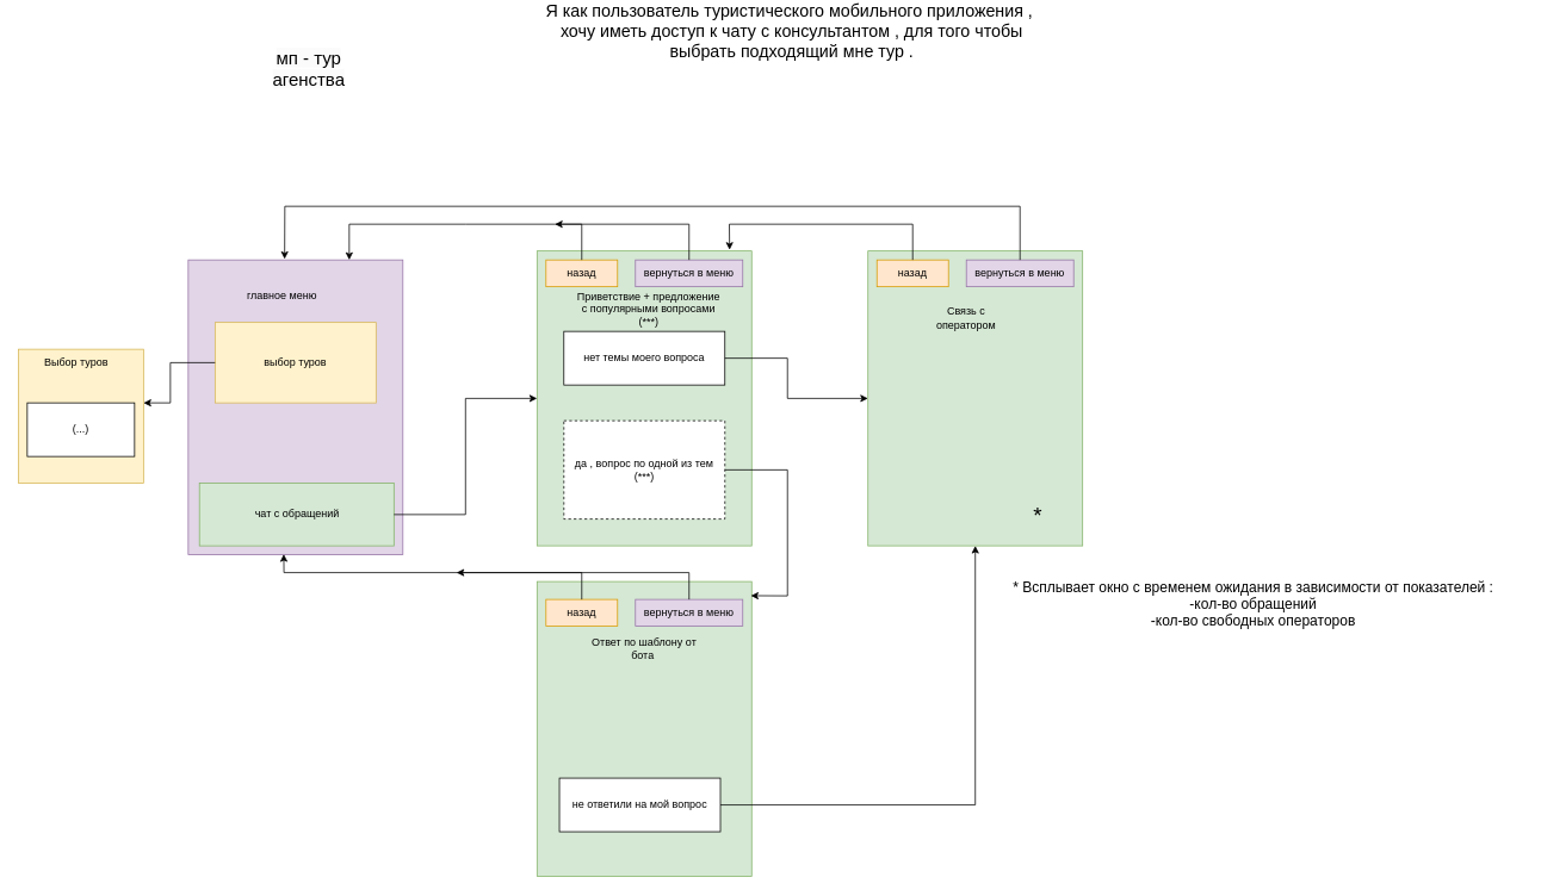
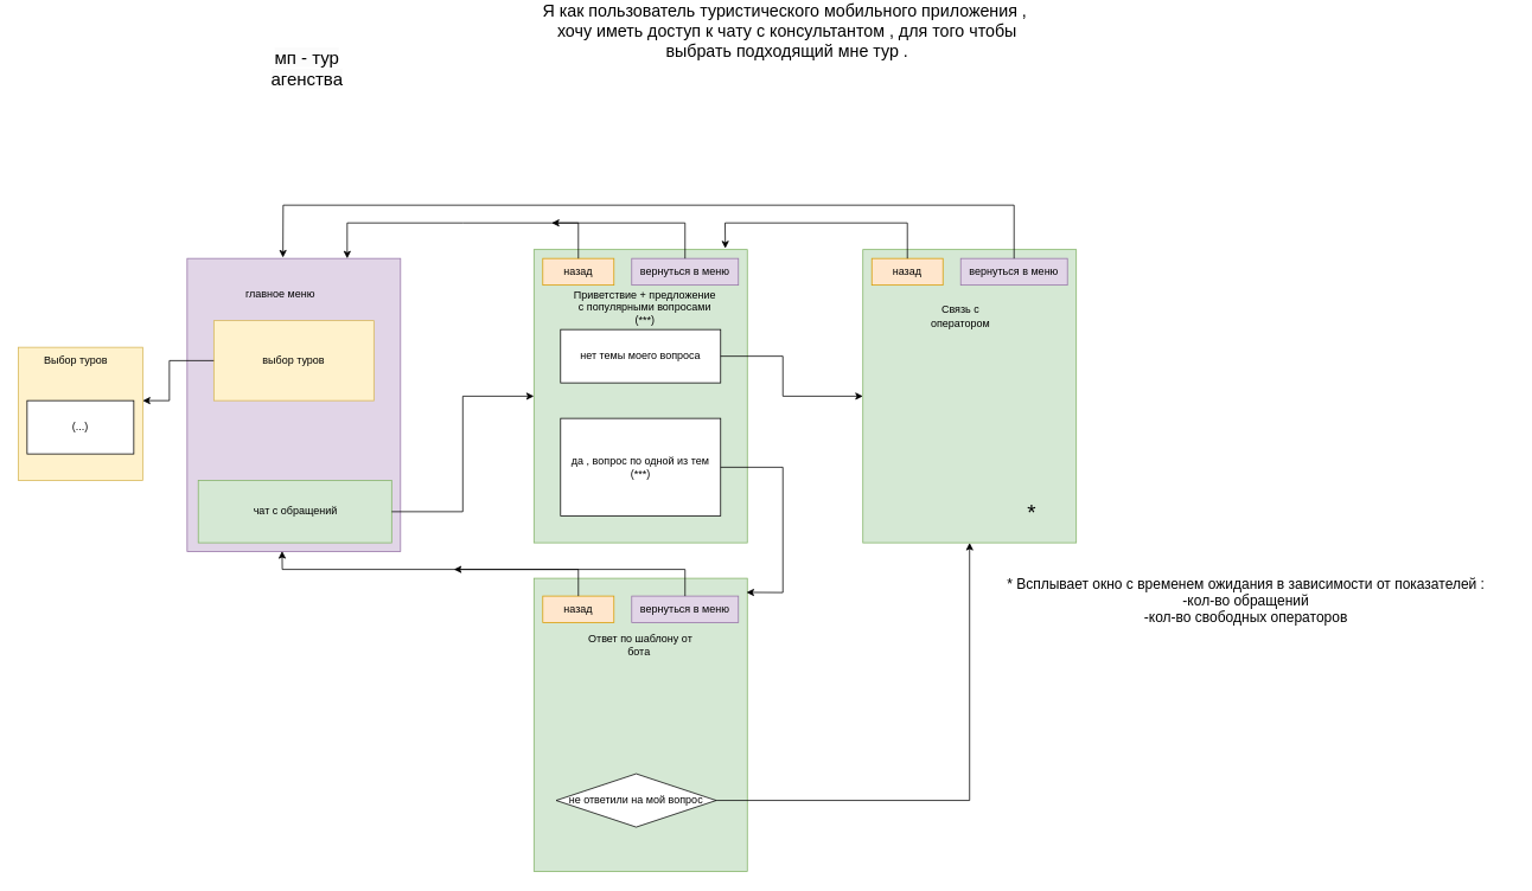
  <mxCell id="0" />
  <mxCell id="1" parent="0" />
  <mxCell id="2" value="" style="rounded=0;whiteSpace=wrap;html=1;fillColor=#e1d5e7;strokeColor=#9673a6;" vertex="1" parent="1"><mxGeometry x="210" y="290" width="240" height="330" as="geometry" /></mxCell>
  <mxCell id="3" value="Я как пользователь туристического мобильного приложения ,&amp;nbsp;&#10;хочу иметь доступ к чату с консультантом , для того чтобы выбрать подходящий мне тур ." style="text;html=1;align=center;verticalAlign=middle;whiteSpace=wrap;rounded=0;fontSize=19;" vertex="1" parent="1"><mxGeometry x="590" y="20" width="590" height="30" as="geometry" /></mxCell>
  <mxCell id="4" value="&lt;span style=&quot;color: rgb(0, 0, 0); font-family: Helvetica; font-size: 20px; font-style: normal; font-variant-ligatures: normal; font-variant-caps: normal; font-weight: 400; letter-spacing: normal; orphans: 2; text-align: center; text-indent: 0px; text-transform: none; widows: 2; word-spacing: 0px; -webkit-text-stroke-width: 0px; white-space: normal; background-color: rgb(251, 251, 251); text-decoration-thickness: initial; text-decoration-style: initial; text-decoration-color: initial; float: none; display: inline !important;&quot;&gt;мп - тур агенства&lt;/span&gt;" style="text;html=1;align=center;verticalAlign=middle;whiteSpace=wrap;rounded=0;fontSize=20;" vertex="1" parent="1"><mxGeometry x="315" y="60" width="60" height="30" as="geometry" /></mxCell>
  <mxCell id="5" value="" style="rounded=0;whiteSpace=wrap;html=1;fillColor=#d5e8d4;strokeColor=#82b366;" vertex="1" parent="1"><mxGeometry x="600" y="280" width="240" height="330" as="geometry" /></mxCell>
  <mxCell id="6" value="" style="rounded=0;whiteSpace=wrap;html=1;fillColor=#d5e8d4;strokeColor=#82b366;" vertex="1" parent="1"><mxGeometry x="970" y="280" width="240" height="330" as="geometry" /></mxCell>
  <mxCell id="7" value="назад" style="rounded=0;whiteSpace=wrap;html=1;fillColor=#ffe6cc;strokeColor=#d79b00;" vertex="1" parent="1"><mxGeometry x="610" y="290" width="80" height="30" as="geometry" /></mxCell>
  <mxCell id="8" value="назад" style="rounded=0;whiteSpace=wrap;html=1;fillColor=#ffe6cc;strokeColor=#d79b00;" vertex="1" parent="1"><mxGeometry x="980" y="290" width="80" height="30" as="geometry" /></mxCell>
  <mxCell id="9" value="вернуться в меню" style="rounded=0;whiteSpace=wrap;html=1;fillColor=#e1d5e7;strokeColor=#9673a6;" vertex="1" parent="1"><mxGeometry x="710" y="290" width="120" height="30" as="geometry" /></mxCell>
  <mxCell id="10" value="вернуться в меню" style="rounded=0;whiteSpace=wrap;html=1;fillColor=#e1d5e7;strokeColor=#9673a6;" vertex="1" parent="1"><mxGeometry x="1080" y="290" width="120" height="30" as="geometry" /></mxCell>
  <mxCell id="11" value="" style="endArrow=classic;html=1;rounded=0;exitX=0.5;exitY=0;exitDx=0;exitDy=0;entryX=0.75;entryY=0;entryDx=0;entryDy=0;" edge="1" parent="1" source="7" target="2"><mxGeometry width="50" height="50" relative="1" as="geometry"><mxPoint x="690" y="470" as="sourcePoint" /><mxPoint x="740" y="420" as="targetPoint" /><Array as="points"><mxPoint x="650" y="250" /><mxPoint x="520" y="250" /><mxPoint x="390" y="250" /></Array></mxGeometry></mxCell>
  <mxCell id="12" value="" style="endArrow=classic;html=1;rounded=0;entryX=0.897;entryY=-0.004;entryDx=0;entryDy=0;exitX=0.5;exitY=0;exitDx=0;exitDy=0;entryPerimeter=0;" edge="1" parent="1" source="8" target="5"><mxGeometry width="50" height="50" relative="1" as="geometry"><mxPoint x="690" y="470" as="sourcePoint" /><mxPoint x="740" y="420" as="targetPoint" /><Array as="points"><mxPoint x="1020" y="250" /><mxPoint x="815" y="250" /></Array></mxGeometry></mxCell>
  <mxCell id="13" value="главное меню" style="text;html=1;align=center;verticalAlign=middle;whiteSpace=wrap;rounded=0;" vertex="1" parent="1"><mxGeometry x="255" y="315" width="120" height="30" as="geometry" /></mxCell>
  <mxCell id="14" value="чат с обращений" style="rounded=0;whiteSpace=wrap;html=1;fillColor=#d5e8d4;strokeColor=#82b366;" vertex="1" parent="1"><mxGeometry x="222.5" y="540" width="217.5" height="70" as="geometry" /></mxCell>
  <mxCell id="15" value="" style="endArrow=classic;html=1;rounded=0;exitX=1;exitY=0.5;exitDx=0;exitDy=0;entryX=0;entryY=0.5;entryDx=0;entryDy=0;" edge="1" parent="1" source="14" target="5"><mxGeometry width="50" height="50" relative="1" as="geometry"><mxPoint x="690" y="470" as="sourcePoint" /><mxPoint x="740" y="420" as="targetPoint" /><Array as="points"><mxPoint x="520" y="575" /><mxPoint x="520" y="445" /></Array></mxGeometry></mxCell>
  <mxCell id="16" value="" style="endArrow=classic;html=1;rounded=0;exitX=0.5;exitY=0;exitDx=0;exitDy=0;" edge="1" parent="1" source="9"><mxGeometry width="50" height="50" relative="1" as="geometry"><mxPoint x="530" y="430" as="sourcePoint" /><mxPoint x="620" y="250" as="targetPoint" /><Array as="points"><mxPoint x="770" y="250" /></Array></mxGeometry></mxCell>
  <mxCell id="17" value="" style="endArrow=classic;html=1;rounded=0;exitX=0.5;exitY=0;exitDx=0;exitDy=0;entryX=0.449;entryY=-0.003;entryDx=0;entryDy=0;entryPerimeter=0;" edge="1" parent="1" source="10" target="2"><mxGeometry width="50" height="50" relative="1" as="geometry"><mxPoint x="870" y="430" as="sourcePoint" /><mxPoint x="250" y="220" as="targetPoint" /><Array as="points"><mxPoint x="1140" y="230" /><mxPoint x="318" y="230" /></Array></mxGeometry></mxCell>
- <mxCell id="18" value="да , вопрос по одной из тем (***)" style="rounded=0;whiteSpace=wrap;html=1;dashed=1;" vertex="1" parent="1"><mxGeometry x="630" y="470" width="180" height="110" as="geometry" /></mxCell>
+ <mxCell id="18" value="да , вопрос по одной из тем (***)" style="rounded=0;whiteSpace=wrap;html=1;" vertex="1" parent="1"><mxGeometry x="630" y="470" width="180" height="110" as="geometry" /></mxCell>
  <mxCell id="19" value="Связь с оператором" style="text;html=1;align=center;verticalAlign=middle;whiteSpace=wrap;rounded=0;" vertex="1" parent="1"><mxGeometry x="1040" y="340" width="80" height="30" as="geometry" /></mxCell>
  <mxCell id="20" value="нет темы моего вопроса" style="rounded=0;whiteSpace=wrap;html=1;" vertex="1" parent="1"><mxGeometry x="630" y="370" width="180" height="60" as="geometry" /></mxCell>
  <mxCell id="21" value="" style="endArrow=classic;html=1;rounded=0;entryX=0;entryY=0.5;entryDx=0;entryDy=0;exitX=1;exitY=0.5;exitDx=0;exitDy=0;" edge="1" parent="1" source="20" target="6"><mxGeometry width="50" height="50" relative="1" as="geometry"><mxPoint x="780" y="510" as="sourcePoint" /><mxPoint x="830" y="460" as="targetPoint" /><Array as="points"><mxPoint x="880" y="400" /><mxPoint x="880" y="445" /></Array></mxGeometry></mxCell>
  <mxCell id="22" value="" style="rounded=0;whiteSpace=wrap;html=1;fillColor=#d5e8d4;strokeColor=#82b366;" vertex="1" parent="1"><mxGeometry x="600" y="650" width="240" height="330" as="geometry" /></mxCell>
  <mxCell id="23" value="Ответ по шаблону от бота&amp;nbsp;" style="text;html=1;align=center;verticalAlign=middle;whiteSpace=wrap;rounded=0;" vertex="1" parent="1"><mxGeometry x="645" y="710" width="150" height="30" as="geometry" /></mxCell>
- <mxCell id="24" value="не ответили на мой вопрос" style="rounded=0;whiteSpace=wrap;html=1;" vertex="1" parent="1"><mxGeometry x="625" y="870" width="180" height="60" as="geometry" /></mxCell>
+ <mxCell id="24" value="не ответили на мой вопрос" style="rhombus;whiteSpace=wrap;html=1;" vertex="1" parent="1"><mxGeometry x="625" y="870" width="180" height="60" as="geometry" /></mxCell>
  <mxCell id="25" value="" style="endArrow=classic;html=1;rounded=0;entryX=0.5;entryY=1;entryDx=0;entryDy=0;exitX=1;exitY=0.5;exitDx=0;exitDy=0;" edge="1" parent="1" source="24" target="6"><mxGeometry width="50" height="50" relative="1" as="geometry"><mxPoint x="610" y="690" as="sourcePoint" /><mxPoint x="660" y="640" as="targetPoint" /><Array as="points"><mxPoint x="1090" y="900" /></Array></mxGeometry></mxCell>
  <mxCell id="26" value="назад" style="rounded=0;whiteSpace=wrap;html=1;fillColor=#ffe6cc;strokeColor=#d79b00;" vertex="1" parent="1"><mxGeometry x="610" y="670" width="80" height="30" as="geometry" /></mxCell>
  <mxCell id="27" value="вернуться в меню" style="rounded=0;whiteSpace=wrap;html=1;fillColor=#e1d5e7;strokeColor=#9673a6;" vertex="1" parent="1"><mxGeometry x="710" y="670" width="120" height="30" as="geometry" /></mxCell>
  <mxCell id="28" value="выбор туров" style="rounded=0;whiteSpace=wrap;html=1;fillColor=#fff2cc;strokeColor=#d6b656;" vertex="1" parent="1"><mxGeometry x="240" y="360" width="180" height="90" as="geometry" /></mxCell>
  <mxCell id="29" value="" style="endArrow=classic;html=1;rounded=0;entryX=1;entryY=0.5;entryDx=0;entryDy=0;exitX=0;exitY=0.5;exitDx=0;exitDy=0;" edge="1" parent="1" source="28"><mxGeometry width="50" height="50" relative="1" as="geometry"><mxPoint x="310" y="640" as="sourcePoint" /><mxPoint y="450" as="targetPoint" x="160" /><Array as="points"><mxPoint x="190" y="405" /><mxPoint x="190" y="450" /></Array></mxGeometry></mxCell>
  <mxCell id="30" value="" style="rounded=0;whiteSpace=wrap;html=1;fillColor=#fff2cc;strokeColor=#d6b656;" vertex="1" parent="1"><mxGeometry x="20" y="390" width="140" height="150" as="geometry" /></mxCell>
  <mxCell id="31" value="Выбор туров" style="text;html=1;align=center;verticalAlign=middle;whiteSpace=wrap;rounded=0;" vertex="1" parent="1"><mxGeometry x="40" y="390" width="90" height="30" as="geometry" /></mxCell>
  <mxCell id="32" value="(...)" style="rounded=0;whiteSpace=wrap;html=1;" vertex="1" parent="1"><mxGeometry x="30" y="450" width="120" height="60" as="geometry" /></mxCell>
  <mxCell id="33" value="" style="endArrow=classic;html=1;rounded=0;exitX=0.5;exitY=0;exitDx=0;exitDy=0;entryX=0.445;entryY=0.998;entryDx=0;entryDy=0;entryPerimeter=0;" edge="1" parent="1" source="26" target="2"><mxGeometry width="50" height="50" relative="1" as="geometry"><mxPoint x="740" y="610" as="sourcePoint" /><mxPoint x="317" y="624" as="targetPoint" /><Array as="points"><mxPoint x="650" y="640" /><mxPoint x="317" y="640" /></Array></mxGeometry></mxCell>
  <mxCell id="34" value="" style="endArrow=classic;html=1;rounded=0;exitX=0.5;exitY=0;exitDx=0;exitDy=0;" edge="1" parent="1" source="27"><mxGeometry width="50" height="50" relative="1" as="geometry"><mxPoint x="620" y="650" as="sourcePoint" /><mxPoint x="510" y="640" as="targetPoint" /><Array as="points"><mxPoint x="770" y="640" /></Array></mxGeometry></mxCell>
  <mxCell id="35" value="&lt;font style=&quot;font-size: 16px;&quot;&gt;* Всплывает окно с временем ожидания в зависимости от показателей : &lt;br&gt;-кол-во обращений&lt;br&gt;-кол-во свободных операторов&lt;/font&gt;" style="text;html=1;align=center;verticalAlign=middle;whiteSpace=wrap;rounded=0;" vertex="1" parent="1"><mxGeometry x="1101" y="480" width="600" height="390" as="geometry" /></mxCell>
  <mxCell id="36" value="&lt;font style=&quot;font-size: 25px;&quot;&gt;*&lt;/font&gt;" style="text;html=1;align=center;verticalAlign=middle;whiteSpace=wrap;rounded=0;" vertex="1" parent="1"><mxGeometry x="1130" y="560" width="60" height="30" as="geometry" /></mxCell>
  <mxCell id="37" value="" style="endArrow=classic;html=1;rounded=0;entryX=0.996;entryY=0.048;entryDx=0;entryDy=0;entryPerimeter=0;exitX=1;exitY=0.5;exitDx=0;exitDy=0;" edge="1" parent="1" source="18" target="22"><mxGeometry width="50" height="50" relative="1" as="geometry"><mxPoint x="780" y="640" as="sourcePoint" /><mxPoint x="830" y="590" as="targetPoint" /><Array as="points"><mxPoint x="880" y="525" /><mxPoint x="880" y="666" /></Array></mxGeometry></mxCell>
  <mxCell id="38" value="Приветствие + предложение с популярными вопросами (***)" style="text;html=1;align=center;verticalAlign=middle;whiteSpace=wrap;rounded=0;" vertex="1" parent="1"><mxGeometry x="640" y="330" width="170" height="30" as="geometry" /></mxCell>
